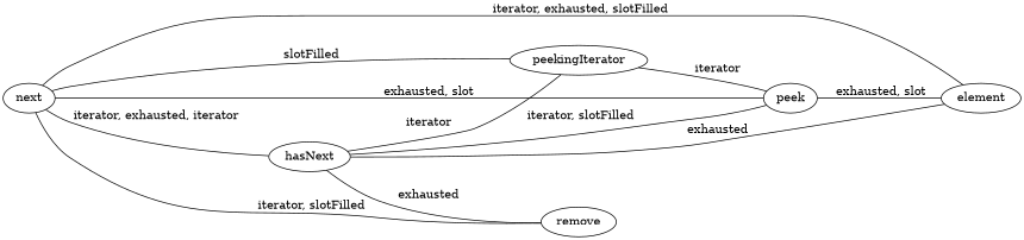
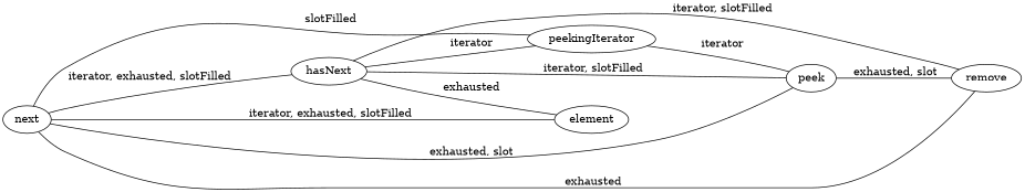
  digraph {
    rankdir=LR
    edge [dir=none]
    next
    hasNext
    peekingIterator
    remove
    peek
    element
-   next -> hasNext [label=" iterator, exhausted, iterator"]
+   next -> hasNext [label=" iterator, exhausted, slotFilled"]
    next -> peekingIterator [label=" slotFilled"]
-   next -> remove [label=" iterator, slotFilled"]
+   next -> remove [label=" exhausted"]
    next -> peek [label=" exhausted, slot"]
    next -> element [label=" iterator, exhausted, slotFilled"]
    hasNext -> peekingIterator [label=" iterator"]
-   hasNext -> remove [label=" exhausted"]
+   hasNext -> remove [label=" iterator, slotFilled"]
    hasNext -> peek [label=" iterator, slotFilled"]
    hasNext -> element [label=" exhausted"]
    peekingIterator -> peek [label=" iterator"]
-   peek -> element [label=" exhausted, slot"]
+   peek -> remove [label=" exhausted, slot"]
  }
